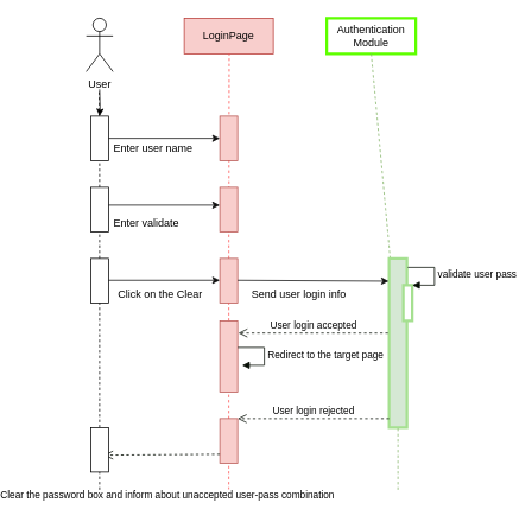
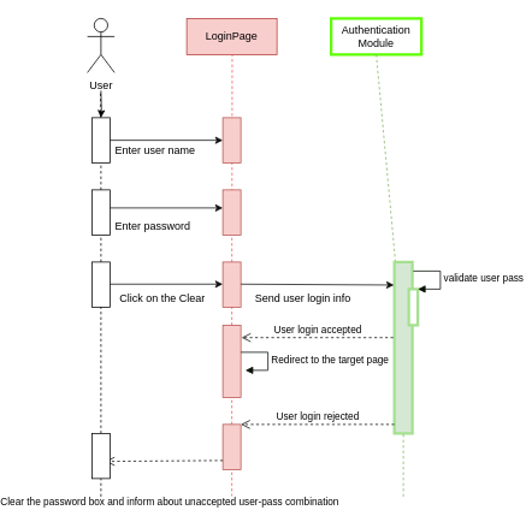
  <mxCell id="0" />
  <mxCell id="1" parent="0" />
  <mxCell id="2" value="" style="edgeStyle=orthogonalEdgeStyle;rounded=0;orthogonalLoop=1;jettySize=auto;html=1;" edge="1" parent="1" target="6"><mxGeometry relative="1" as="geometry"><mxPoint x="35" y="100" as="sourcePoint" /></mxGeometry></mxCell>
  <mxCell id="3" value="User" style="shape=umlActor;verticalLabelPosition=bottom;verticalAlign=top;html=1;" vertex="1" parent="1"><mxGeometry x="20" y="20" width="30" height="60" as="geometry" /></mxCell>
  <mxCell id="4" value="LoginPage" style="whiteSpace=wrap;html=1;align=center;fillColor=#f8cecc;strokeColor=#B83B37;" vertex="1" parent="1"><mxGeometry x="130" y="20" width="100" height="40" as="geometry" /></mxCell>
  <mxCell id="5" value="" style="endArrow=none;dashed=1;html=1;rounded=0;startArrow=none;" edge="1" parent="1" source="6"><mxGeometry width="50" height="50" relative="1" as="geometry"><mxPoint x="34.5" y="510" as="sourcePoint" /><mxPoint x="34.5" y="100" as="targetPoint" /></mxGeometry></mxCell>
  <mxCell id="6" value="" style="whiteSpace=wrap;html=1;verticalAlign=top;direction=south;" vertex="1" parent="1"><mxGeometry x="25" y="130" width="20" height="50" as="geometry" /></mxCell>
  <mxCell id="7" value="" style="endArrow=none;dashed=1;html=1;rounded=0;startArrow=none;" edge="1" parent="1" source="12" target="6"><mxGeometry width="50" height="50" relative="1" as="geometry"><mxPoint x="34.5" y="510" as="sourcePoint" /><mxPoint x="34.5" y="100" as="targetPoint" /></mxGeometry></mxCell>
  <mxCell id="8" value="" style="endArrow=none;dashed=1;html=1;rounded=0;strokeColor=#FF4A4A;startArrow=none;" edge="1" parent="1" source="17"><mxGeometry width="50" height="50" relative="1" as="geometry"><mxPoint x="180" y="510" as="sourcePoint" /><mxPoint x="180.449" y="60" as="targetPoint" /></mxGeometry></mxCell>
  <mxCell id="9" value="" style="whiteSpace=wrap;html=1;verticalAlign=top;direction=south;strokeColor=#b85450;fillColor=#f8cecc;" vertex="1" parent="1"><mxGeometry x="170" y="130" width="20" height="50" as="geometry" /></mxCell>
  <mxCell id="10" value="" style="endArrow=classic;html=1;rounded=0;strokeColor=#0F0F0F;entryX=0.5;entryY=1;entryDx=0;entryDy=0;exitX=0.5;exitY=0;exitDx=0;exitDy=0;" edge="1" parent="1" source="6" target="9"><mxGeometry width="50" height="50" relative="1" as="geometry"><mxPoint x="45" y="150" as="sourcePoint" /><mxPoint x="95" y="100" as="targetPoint" /></mxGeometry></mxCell>
  <mxCell id="11" value="Enter user name" style="text;strokeColor=none;fillColor=none;align=left;verticalAlign=middle;spacingLeft=4;spacingRight=4;overflow=hidden;points=[[0,0.5],[1,0.5]];portConstraint=eastwest;rotatable=0;" vertex="1" parent="1"><mxGeometry x="45" y="150" width="105" height="30" as="geometry" /></mxCell>
  <mxCell id="12" value="" style="whiteSpace=wrap;html=1;verticalAlign=top;direction=south;" vertex="1" parent="1"><mxGeometry x="25" y="210" width="20" height="50" as="geometry" /></mxCell>
  <mxCell id="13" value="" style="endArrow=none;dashed=1;html=1;rounded=0;startArrow=none;" edge="1" parent="1" source="15" target="12"><mxGeometry width="50" height="50" relative="1" as="geometry"><mxPoint x="34.5" y="510" as="sourcePoint" /><mxPoint x="34.965" y="180" as="targetPoint" /></mxGeometry></mxCell>
  <mxCell id="14" value="" style="whiteSpace=wrap;html=1;verticalAlign=top;direction=south;strokeColor=#b85450;fillColor=#f8cecc;" vertex="1" parent="1"><mxGeometry x="170" y="210" width="20" height="50" as="geometry" /></mxCell>
  <mxCell id="15" value="" style="whiteSpace=wrap;html=1;verticalAlign=top;direction=south;" vertex="1" parent="1"><mxGeometry x="25" y="290" width="20" height="50" as="geometry" /></mxCell>
  <mxCell id="16" value="" style="endArrow=none;dashed=1;html=1;rounded=0;startArrow=none;" edge="1" parent="1" source="39" target="15"><mxGeometry width="50" height="50" relative="1" as="geometry"><mxPoint x="35" y="550" as="sourcePoint" /><mxPoint x="34.955" y="260" as="targetPoint" /></mxGeometry></mxCell>
  <mxCell id="17" value="" style="whiteSpace=wrap;html=1;verticalAlign=top;direction=south;strokeColor=#b85450;fillColor=#f8cecc;" vertex="1" parent="1"><mxGeometry x="170" y="290" width="20" height="50" as="geometry" /></mxCell>
  <mxCell id="18" value="" style="endArrow=none;dashed=1;html=1;rounded=0;strokeColor=#FF4A4A;startArrow=none;" edge="1" parent="1" source="31" target="17"><mxGeometry width="50" height="50" relative="1" as="geometry"><mxPoint x="180" y="510" as="sourcePoint" /><mxPoint x="180.449" y="60" as="targetPoint" /></mxGeometry></mxCell>
  <mxCell id="19" value="" style="endArrow=classic;html=1;rounded=0;strokeColor=#0F0F0F;entryX=0.5;entryY=1;entryDx=0;entryDy=0;exitX=0.5;exitY=0;exitDx=0;exitDy=0;" edge="1" parent="1"><mxGeometry width="50" height="50" relative="1" as="geometry"><mxPoint x="45" y="230" as="sourcePoint" /><mxPoint x="170" y="230" as="targetPoint" /></mxGeometry></mxCell>
- <mxCell id="20" value="Enter validate" style="text;strokeColor=none;fillColor=none;align=left;verticalAlign=middle;spacingLeft=4;spacingRight=4;overflow=hidden;points=[[0,0.5],[1,0.5]];portConstraint=eastwest;rotatable=0;" vertex="1" parent="1"><mxGeometry x="45" y="240" width="105" height="20" as="geometry" /></mxCell>
+ <mxCell id="20" value="Enter password" style="text;strokeColor=none;fillColor=none;align=left;verticalAlign=middle;spacingLeft=4;spacingRight=4;overflow=hidden;points=[[0,0.5],[1,0.5]];portConstraint=eastwest;rotatable=0;" vertex="1" parent="1"><mxGeometry x="45" y="240" width="105" height="20" as="geometry" /></mxCell>
  <mxCell id="21" value="Authentication Module" style="whiteSpace=wrap;html=1;align=center;strokeColor=#5EFF00;strokeWidth=3;" vertex="1" parent="1"><mxGeometry x="290" y="20" width="100" height="40" as="geometry" /></mxCell>
  <mxCell id="22" value="" style="endArrow=none;dashed=1;html=1;rounded=0;strokeColor=#82b366;entryX=0.5;entryY=1;entryDx=0;entryDy=0;fillColor=#d5e8d4;startArrow=none;" edge="1" parent="1" source="25" target="21"><mxGeometry width="50" height="50" relative="1" as="geometry"><mxPoint x="370" y="510.8" as="sourcePoint" /><mxPoint x="410" y="210" as="targetPoint" /></mxGeometry></mxCell>
  <mxCell id="23" value="" style="endArrow=classic;html=1;rounded=0;strokeColor=#0F0F0F;entryX=0.5;entryY=1;entryDx=0;entryDy=0;exitX=0.5;exitY=0;exitDx=0;exitDy=0;" edge="1" parent="1"><mxGeometry width="50" height="50" relative="1" as="geometry"><mxPoint x="45" y="314.5" as="sourcePoint" /><mxPoint x="170" y="314.5" as="targetPoint" /></mxGeometry></mxCell>
  <mxCell id="24" value="Click on the Clear" style="text;strokeColor=none;fillColor=none;align=left;verticalAlign=middle;spacingLeft=4;spacingRight=4;overflow=hidden;points=[[0,0.5],[1,0.5]];portConstraint=eastwest;rotatable=0;" vertex="1" parent="1"><mxGeometry x="50" y="320" width="105" height="20" as="geometry" /></mxCell>
  <mxCell id="25" value="" style="rounded=0;whiteSpace=wrap;html=1;strokeColor=#A5E090;strokeWidth=3;fillColor=#d5e8d4;direction=south;" vertex="1" parent="1"><mxGeometry x="360" y="290" width="20" height="190" as="geometry" /></mxCell>
  <mxCell id="26" value="" style="endArrow=none;dashed=1;html=1;rounded=0;strokeColor=#82b366;fillColor=#d5e8d4;entryX=1;entryY=0.5;entryDx=0;entryDy=0;" edge="1" parent="1" target="25"><mxGeometry width="50" height="50" relative="1" as="geometry"><mxPoint x="370" y="550" as="sourcePoint" /><mxPoint x="370" y="450" as="targetPoint" /></mxGeometry></mxCell>
  <mxCell id="27" value="" style="endArrow=classic;html=1;rounded=0;strokeColor=#0F0F0F;exitX=0.5;exitY=0;exitDx=0;exitDy=0;entryX=0.134;entryY=1.02;entryDx=0;entryDy=0;entryPerimeter=0;" edge="1" parent="1" target="25"><mxGeometry width="50" height="50" relative="1" as="geometry"><mxPoint x="190" y="314.5" as="sourcePoint" /><mxPoint x="350" y="315" as="targetPoint" /></mxGeometry></mxCell>
  <mxCell id="28" value="Send user login info" style="text;strokeColor=none;fillColor=none;align=left;verticalAlign=middle;spacingLeft=4;spacingRight=4;overflow=hidden;points=[[0,0.5],[1,0.5]];portConstraint=eastwest;rotatable=0;" vertex="1" parent="1"><mxGeometry x="200" y="320" width="120" height="20" as="geometry" /></mxCell>
  <mxCell id="29" value="" style="html=1;points=[];perimeter=orthogonalPerimeter;strokeColor=#A5E090;strokeWidth=3;" vertex="1" parent="1"><mxGeometry x="376" y="320" width="10" height="40" as="geometry" /></mxCell>
  <mxCell id="30" value="validate user pass" style="edgeStyle=orthogonalEdgeStyle;html=1;align=left;spacingLeft=2;endArrow=block;rounded=0;entryX=1;entryY=0;strokeColor=#070F06;" edge="1" target="29" parent="1"><mxGeometry relative="1" as="geometry"><mxPoint x="381" y="300" as="sourcePoint" /><Array as="points"><mxPoint x="411" y="300" /></Array></mxGeometry></mxCell>
  <mxCell id="31" value="" style="whiteSpace=wrap;html=1;verticalAlign=top;direction=south;strokeColor=#b85450;fillColor=#f8cecc;" vertex="1" parent="1"><mxGeometry x="170" y="360" width="20" height="80" as="geometry" /></mxCell>
  <mxCell id="32" value="" style="endArrow=none;dashed=1;html=1;rounded=0;strokeColor=#FF4A4A;startArrow=none;" edge="1" parent="1" source="35" target="31"><mxGeometry width="50" height="50" relative="1" as="geometry"><mxPoint x="180" y="550" as="sourcePoint" /><mxPoint x="180" y="340" as="targetPoint" /></mxGeometry></mxCell>
  <mxCell id="33" value="User login accepted" style="html=1;verticalAlign=bottom;endArrow=open;dashed=1;endSize=8;rounded=0;strokeColor=#070F06;exitX=0.441;exitY=1.06;exitDx=0;exitDy=0;exitPerimeter=0;entryX=0.172;entryY=-0.04;entryDx=0;entryDy=0;entryPerimeter=0;" edge="1" parent="1" source="25" target="31"><mxGeometry relative="1" as="geometry"><mxPoint x="270" y="364.5" as="sourcePoint" /><mxPoint x="190" y="364.5" as="targetPoint" /></mxGeometry></mxCell>
  <mxCell id="34" value="Redirect to the target page" style="edgeStyle=orthogonalEdgeStyle;html=1;align=left;spacingLeft=2;endArrow=block;rounded=0;entryX=1;entryY=0;strokeColor=#070F06;" edge="1" parent="1"><mxGeometry relative="1" as="geometry"><mxPoint x="190" y="390" as="sourcePoint" /><Array as="points"><mxPoint x="220" y="390" /><mxPoint x="220" y="410" /></Array><mxPoint x="195" y="410" as="targetPoint" /></mxGeometry></mxCell>
  <mxCell id="35" value="" style="whiteSpace=wrap;html=1;verticalAlign=top;direction=south;strokeColor=#b85450;fillColor=#f8cecc;" vertex="1" parent="1"><mxGeometry x="170" y="470" width="20" height="50" as="geometry" /></mxCell>
  <mxCell id="36" value="" style="endArrow=none;dashed=1;html=1;rounded=0;strokeColor=#FF4A4A;" edge="1" parent="1" target="35"><mxGeometry width="50" height="50" relative="1" as="geometry"><mxPoint x="180" y="550" as="sourcePoint" /><mxPoint x="180" y="440" as="targetPoint" /></mxGeometry></mxCell>
  <mxCell id="37" value="User login rejected" style="html=1;verticalAlign=bottom;endArrow=open;dashed=1;endSize=8;rounded=0;strokeColor=#070F06;entryX=0;entryY=0;entryDx=0;entryDy=0;" edge="1" parent="1" target="35"><mxGeometry relative="1" as="geometry"><mxPoint x="360" y="470" as="sourcePoint" /><mxPoint x="200" y="470" as="targetPoint" /></mxGeometry></mxCell>
  <mxCell id="38" value="Clear the password box and inform about unaccepted user-pass combination" style="html=1;verticalAlign=bottom;endArrow=open;dashed=1;endSize=8;rounded=0;strokeColor=#070F06;" edge="1" parent="1"><mxGeometry x="-0.086" y="55" relative="1" as="geometry"><mxPoint x="170" y="510" as="sourcePoint" /><mxPoint x="40" y="511" as="targetPoint" /><mxPoint as="offset" /></mxGeometry></mxCell>
  <mxCell id="39" value="" style="whiteSpace=wrap;html=1;verticalAlign=top;direction=south;" vertex="1" parent="1"><mxGeometry x="25" y="480" width="20" height="50" as="geometry" /></mxCell>
  <mxCell id="40" value="" style="endArrow=none;dashed=1;html=1;rounded=0;" edge="1" parent="1" target="39"><mxGeometry width="50" height="50" relative="1" as="geometry"><mxPoint x="35" y="550" as="sourcePoint" /><mxPoint x="35" y="340" as="targetPoint" /></mxGeometry></mxCell>
